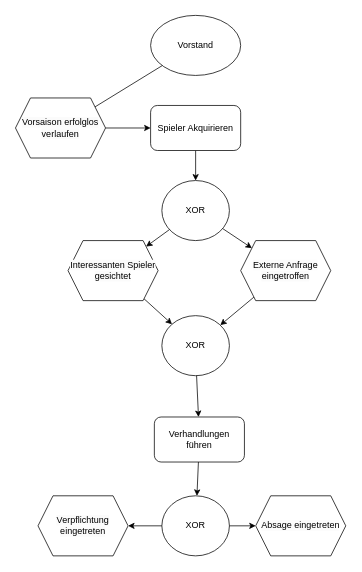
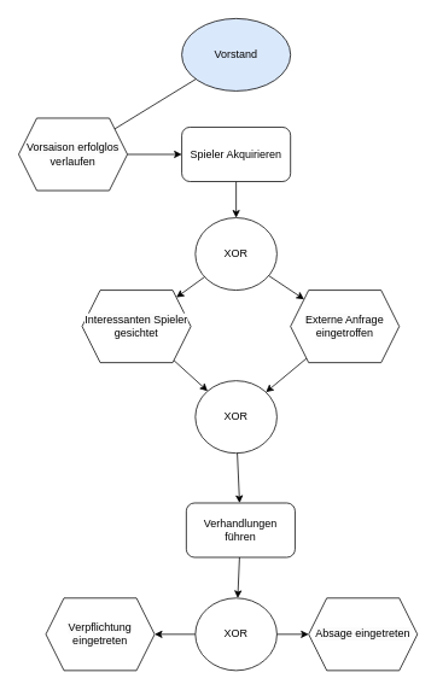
  <mxCell id="0" />
  <mxCell id="1" parent="0" />
- <mxCell id="2" value="Vorstand" style="ellipse;whiteSpace=wrap;html=1;" vertex="1" parent="1"><mxGeometry x="200" width="120" height="80" as="geometry" y="20" /></mxCell>
+ <mxCell id="2" value="Vorstand" style="ellipse;whiteSpace=wrap;html=1;fillColor=#dae8fc;" vertex="1" parent="1"><mxGeometry x="200" width="120" height="80" as="geometry" y="20" /></mxCell>
  <mxCell id="3" value="XOR" style="ellipse;whiteSpace=wrap;html=1;" vertex="1" parent="1"><mxGeometry x="215" y="240" width="90" height="80" as="geometry" /></mxCell>
  <mxCell id="4" value="" style="endArrow=classic;html=1;rounded=0;" edge="1" parent="1" source="16" target="17"><mxGeometry width="50" height="50" relative="1" as="geometry"><mxPoint x="140" y="170" as="sourcePoint" /><mxPoint x="220" y="170" as="targetPoint" /></mxGeometry></mxCell>
  <mxCell id="5" value="" style="endArrow=classic;html=1;rounded=0;" edge="1" parent="1" source="17" target="3"><mxGeometry width="50" height="50" relative="1" as="geometry"><mxPoint x="260" y="210" as="sourcePoint" /><mxPoint x="230" y="180" as="targetPoint" /></mxGeometry></mxCell>
  <mxCell id="6" value="" style="endArrow=classic;html=1;rounded=0;" edge="1" parent="1" source="3" target="18"><mxGeometry width="50" height="50" relative="1" as="geometry"><mxPoint x="270" y="220" as="sourcePoint" /><mxPoint x="270" y="250" as="targetPoint" /></mxGeometry></mxCell>
  <mxCell id="7" value="" style="endArrow=classic;html=1;rounded=0;" edge="1" parent="1" source="3" target="19"><mxGeometry width="50" height="50" relative="1" as="geometry"><mxPoint x="280" y="230" as="sourcePoint" /><mxPoint x="340" y="340" as="targetPoint" /></mxGeometry></mxCell>
  <mxCell id="8" value="" style="endArrow=none;html=1;rounded=0;" edge="1" parent="1" source="2" target="16"><mxGeometry width="50" height="50" relative="1" as="geometry"><mxPoint x="420" y="350" as="sourcePoint" /><mxPoint x="260" y="130" as="targetPoint" /></mxGeometry></mxCell>
  <mxCell id="9" value="XOR" style="ellipse;whiteSpace=wrap;html=1;" vertex="1" parent="1"><mxGeometry x="215" y="420" width="90" height="80" as="geometry" /></mxCell>
  <mxCell id="10" value="" style="endArrow=classic;html=1;rounded=0;" edge="1" parent="1" source="9" target="20"><mxGeometry width="50" height="50" relative="1" as="geometry"><mxPoint x="415" y="520" as="sourcePoint" /><mxPoint x="260" y="540" as="targetPoint" /></mxGeometry></mxCell>
  <mxCell id="11" value="" style="endArrow=classic;html=1;rounded=0;" edge="1" parent="1" source="18" target="9"><mxGeometry width="50" height="50" relative="1" as="geometry"><mxPoint x="236" y="316" as="sourcePoint" /><mxPoint x="190" y="350" as="targetPoint" /></mxGeometry></mxCell>
  <mxCell id="12" value="" style="endArrow=classic;html=1;rounded=0;" edge="1" parent="1" source="19" target="9"><mxGeometry width="50" height="50" relative="1" as="geometry"><mxPoint x="340.094" y="400" as="sourcePoint" /><mxPoint x="200" y="360" as="targetPoint" /></mxGeometry></mxCell>
  <mxCell id="13" value="XOR" style="ellipse;whiteSpace=wrap;html=1;" vertex="1" parent="1"><mxGeometry x="215" y="660" width="90" height="80" as="geometry" /></mxCell>
  <mxCell id="14" value="" style="endArrow=classic;html=1;rounded=0;" edge="1" parent="1" source="20" target="13"><mxGeometry width="50" height="50" relative="1" as="geometry"><mxPoint x="260" y="620" as="sourcePoint" /><mxPoint x="270" y="550" as="targetPoint" /></mxGeometry></mxCell>
  <mxCell id="15" value="" style="endArrow=classic;html=1;rounded=0;" edge="1" parent="1" source="13" target="21"><mxGeometry width="50" height="50" relative="1" as="geometry"><mxPoint x="430" y="600" as="sourcePoint" /><mxPoint x="380" y="700" as="targetPoint" /></mxGeometry></mxCell>
  <mxCell id="16" value="&lt;span style=&quot;color: rgb(0, 0, 0); font-family: Helvetica; font-size: 12px; font-style: normal; font-variant-ligatures: normal; font-variant-caps: normal; font-weight: 400; letter-spacing: normal; orphans: 2; text-align: center; text-indent: 0px; text-transform: none; widows: 2; word-spacing: 0px; -webkit-text-stroke-width: 0px; background-color: rgb(251, 251, 251); text-decoration-thickness: initial; text-decoration-style: initial; text-decoration-color: initial; float: none; display: inline !important;&quot;&gt;Vorsaison erfolglos verlaufen&lt;/span&gt;" style="shape=hexagon;perimeter=hexagonPerimeter2;whiteSpace=wrap;html=1;fixedSize=1;" vertex="1" parent="1"><mxGeometry x="20" y="130" width="120" height="80" as="geometry" /></mxCell>
  <mxCell id="17" value="Spieler Akquirieren" style="rounded=1;whiteSpace=wrap;html=1;" vertex="1" parent="1"><mxGeometry x="200" y="140" width="120" height="60" as="geometry" /></mxCell>
  <mxCell id="18" value="&lt;span style=&quot;color: rgb(0, 0, 0); font-family: Helvetica; font-size: 12px; font-style: normal; font-variant-ligatures: normal; font-variant-caps: normal; font-weight: 400; letter-spacing: normal; orphans: 2; text-align: center; text-indent: 0px; text-transform: none; widows: 2; word-spacing: 0px; -webkit-text-stroke-width: 0px; background-color: rgb(251, 251, 251); text-decoration-thickness: initial; text-decoration-style: initial; text-decoration-color: initial; float: none; display: inline !important;&quot;&gt;Interessanten Spieler gesichtet&lt;/span&gt;" style="shape=hexagon;perimeter=hexagonPerimeter2;whiteSpace=wrap;html=1;fixedSize=1;" vertex="1" parent="1"><mxGeometry x="90" y="320" width="120" height="80" as="geometry" /></mxCell>
  <mxCell id="19" value="&lt;span style=&quot;color: rgb(0, 0, 0); font-family: Helvetica; font-size: 12px; font-style: normal; font-variant-ligatures: normal; font-variant-caps: normal; font-weight: 400; letter-spacing: normal; orphans: 2; text-align: center; text-indent: 0px; text-transform: none; widows: 2; word-spacing: 0px; -webkit-text-stroke-width: 0px; background-color: rgb(251, 251, 251); text-decoration-thickness: initial; text-decoration-style: initial; text-decoration-color: initial; float: none; display: inline !important;&quot;&gt;Externe Anfrage eingetroffen&lt;/span&gt;" style="shape=hexagon;perimeter=hexagonPerimeter2;whiteSpace=wrap;html=1;fixedSize=1;" vertex="1" parent="1"><mxGeometry x="320" y="320" width="120" height="80" as="geometry" /></mxCell>
  <mxCell id="20" value="Verhandlungen führen" style="rounded=1;whiteSpace=wrap;html=1;" vertex="1" parent="1"><mxGeometry x="205" y="555" width="120" height="60" as="geometry" /></mxCell>
  <mxCell id="21" value="&lt;span style=&quot;color: rgb(0, 0, 0); font-family: Helvetica; font-size: 12px; font-style: normal; font-variant-ligatures: normal; font-variant-caps: normal; font-weight: 400; letter-spacing: normal; orphans: 2; text-align: center; text-indent: 0px; text-transform: none; widows: 2; word-spacing: 0px; -webkit-text-stroke-width: 0px; background-color: rgb(251, 251, 251); text-decoration-thickness: initial; text-decoration-style: initial; text-decoration-color: initial; float: none; display: inline !important;&quot;&gt;Absage eingetreten&lt;/span&gt;" style="shape=hexagon;perimeter=hexagonPerimeter2;whiteSpace=wrap;html=1;fixedSize=1;" vertex="1" parent="1"><mxGeometry x="340" y="660" width="120" height="80" as="geometry" /></mxCell>
  <mxCell id="22" value="&lt;span style=&quot;color: rgb(0, 0, 0); font-family: Helvetica; font-size: 12px; font-style: normal; font-variant-ligatures: normal; font-variant-caps: normal; font-weight: 400; letter-spacing: normal; orphans: 2; text-align: center; text-indent: 0px; text-transform: none; widows: 2; word-spacing: 0px; -webkit-text-stroke-width: 0px; background-color: rgb(251, 251, 251); text-decoration-thickness: initial; text-decoration-style: initial; text-decoration-color: initial; float: none; display: inline !important;&quot;&gt;Verpflichtung eingetreten&lt;/span&gt;" style="shape=hexagon;perimeter=hexagonPerimeter2;whiteSpace=wrap;html=1;fixedSize=1;" vertex="1" parent="1"><mxGeometry x="50" y="660" width="120" height="80" as="geometry" /></mxCell>
  <mxCell id="23" value="" style="endArrow=classic;html=1;rounded=0;" edge="1" parent="1" source="13" target="22"><mxGeometry width="50" height="50" relative="1" as="geometry"><mxPoint x="270" y="610" as="sourcePoint" /><mxPoint x="270" y="670" as="targetPoint" /></mxGeometry></mxCell>
